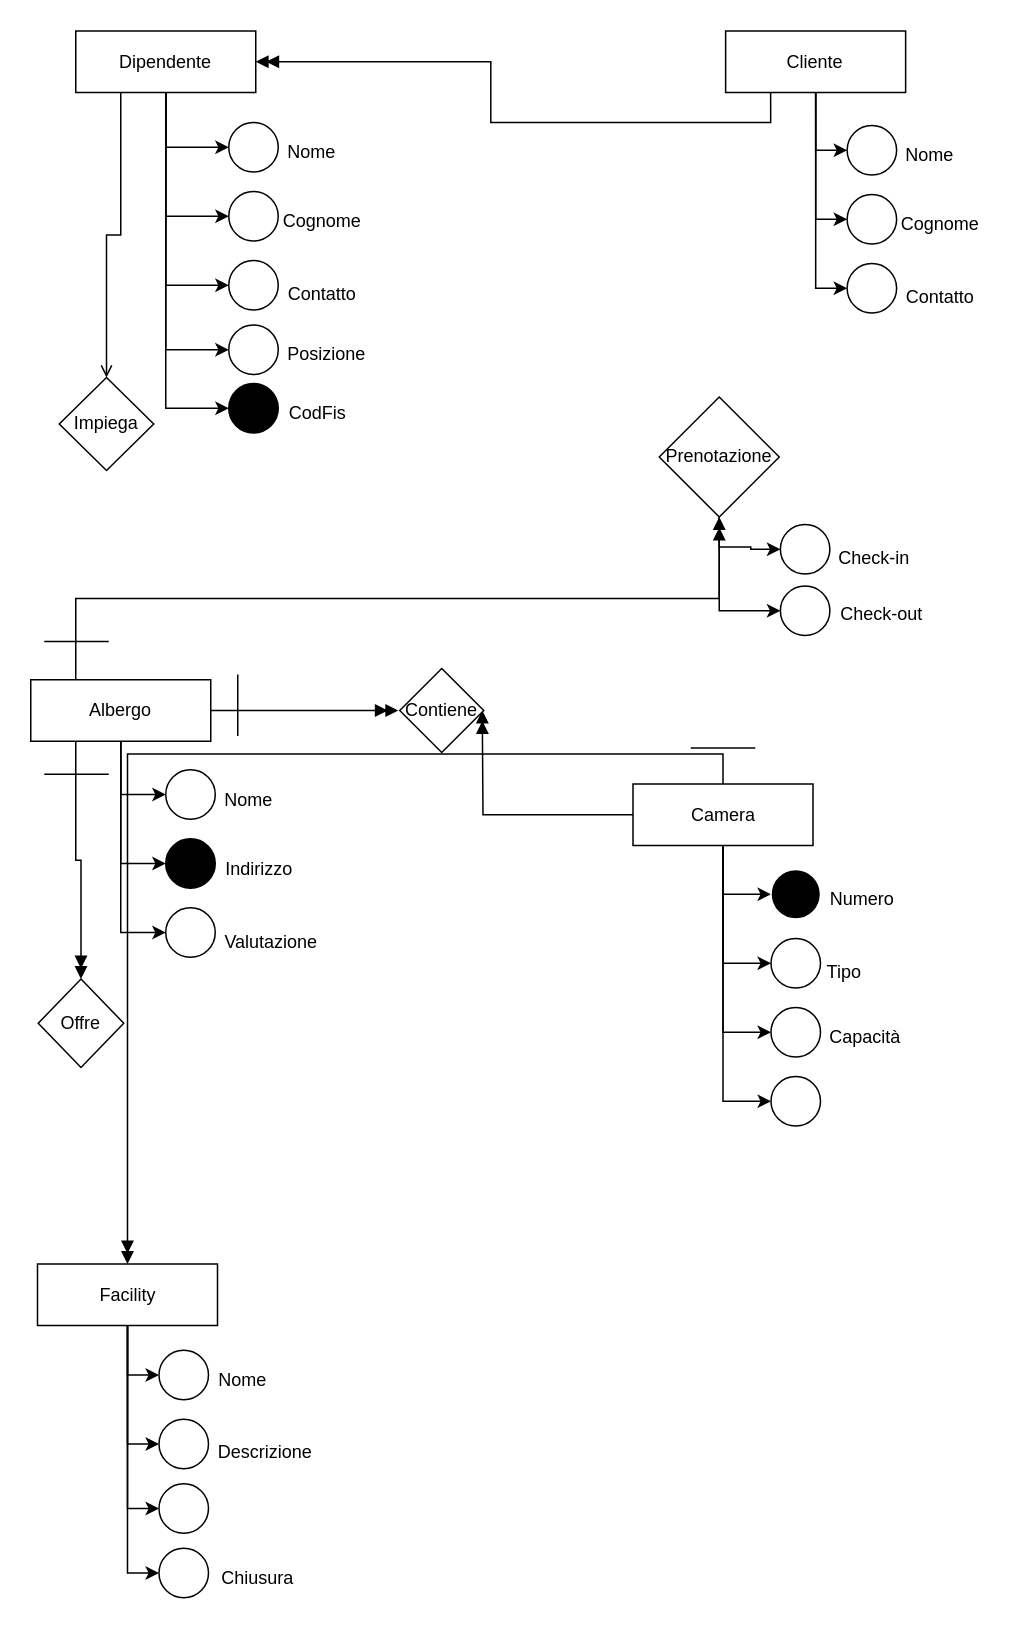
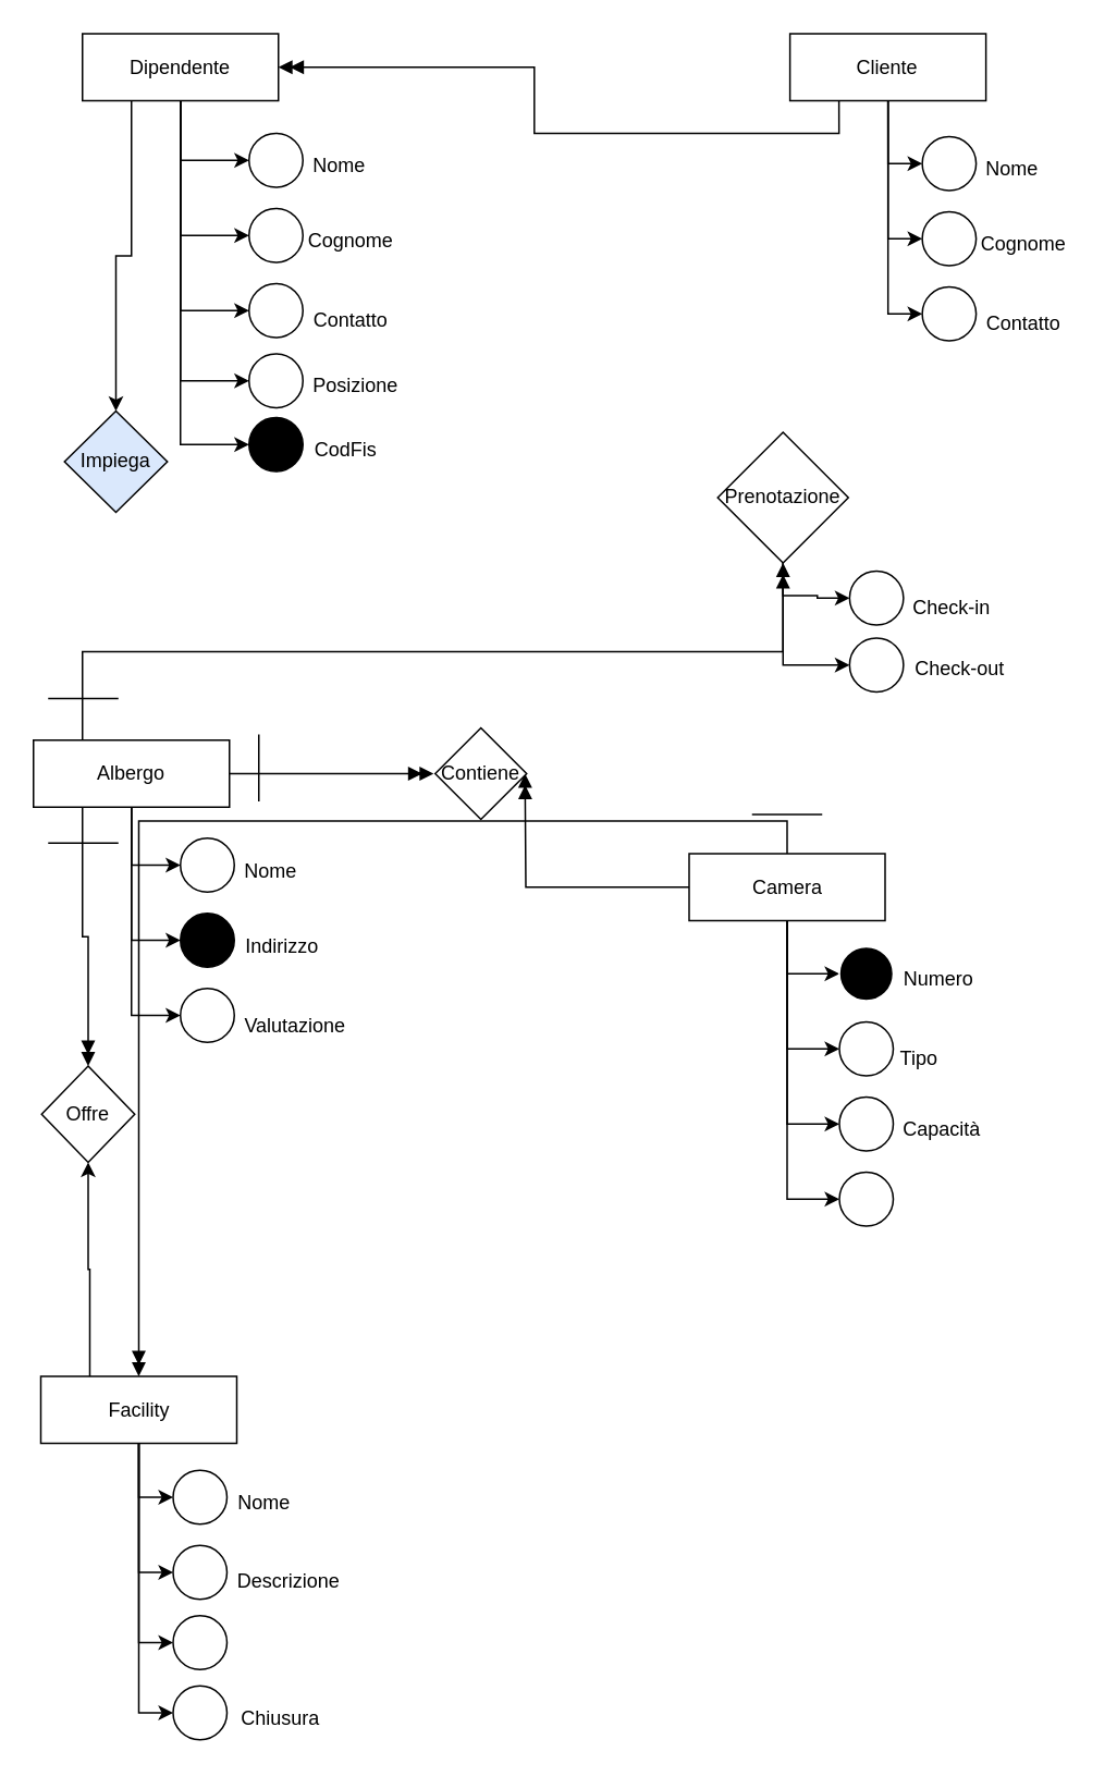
  <mxCell id="0" />
  <mxCell id="1" parent="0" />
  <mxCell id="2" style="edgeStyle=orthogonalEdgeStyle;rounded=0;orthogonalLoop=1;jettySize=auto;html=1;exitX=0.5;exitY=1;exitDx=0;exitDy=0;entryX=0;entryY=0.5;entryDx=0;entryDy=0;" edge="1" parent="1" source="8" target="33"><mxGeometry relative="1" as="geometry" /></mxCell>
  <mxCell id="3" style="edgeStyle=orthogonalEdgeStyle;rounded=0;orthogonalLoop=1;jettySize=auto;html=1;exitX=0.5;exitY=1;exitDx=0;exitDy=0;entryX=0;entryY=0.5;entryDx=0;entryDy=0;" edge="1" parent="1" source="8" target="35"><mxGeometry relative="1" as="geometry" /></mxCell>
  <mxCell id="4" style="edgeStyle=orthogonalEdgeStyle;rounded=0;orthogonalLoop=1;jettySize=auto;html=1;exitX=0.5;exitY=1;exitDx=0;exitDy=0;entryX=0;entryY=0.5;entryDx=0;entryDy=0;" edge="1" parent="1" source="8" target="37"><mxGeometry relative="1" as="geometry" /></mxCell>
  <mxCell id="5" style="edgeStyle=orthogonalEdgeStyle;rounded=0;orthogonalLoop=1;jettySize=auto;html=1;exitX=1;exitY=0.5;exitDx=0;exitDy=0;entryX=0;entryY=0.5;entryDx=0;entryDy=0;endArrow=doubleBlock;endFill=1;" edge="1" parent="1" source="8"><mxGeometry relative="1" as="geometry"><mxPoint x="265" y="473" as="targetPoint" /></mxGeometry></mxCell>
  <mxCell id="6" style="edgeStyle=orthogonalEdgeStyle;rounded=0;orthogonalLoop=1;jettySize=auto;html=1;exitX=0.25;exitY=1;exitDx=0;exitDy=0;entryX=0.5;entryY=0;entryDx=0;entryDy=0;endArrow=doubleBlock;endFill=1;" edge="1" parent="1" source="8" target="78"><mxGeometry relative="1" as="geometry" /></mxCell>
  <mxCell id="7" style="edgeStyle=orthogonalEdgeStyle;rounded=0;orthogonalLoop=1;jettySize=auto;html=1;exitX=0.25;exitY=0;exitDx=0;exitDy=0;endArrow=doubleBlock;endFill=1;" edge="1" parent="1" source="8" target="66"><mxGeometry relative="1" as="geometry" /></mxCell>
  <mxCell id="8" value="Albergo" style="rounded=0;whiteSpace=wrap;html=1;" vertex="1" parent="1"><mxGeometry x="20" y="452.5" width="120" height="41" as="geometry" /></mxCell>
  <mxCell id="9" style="edgeStyle=orthogonalEdgeStyle;rounded=0;orthogonalLoop=1;jettySize=auto;html=1;exitX=0.5;exitY=1;exitDx=0;exitDy=0;entryX=0;entryY=0.5;entryDx=0;entryDy=0;" edge="1" parent="1" source="14" target="39"><mxGeometry relative="1" as="geometry" /></mxCell>
  <mxCell id="10" style="edgeStyle=orthogonalEdgeStyle;rounded=0;orthogonalLoop=1;jettySize=auto;html=1;entryX=0;entryY=0.5;entryDx=0;entryDy=0;" edge="1" parent="1" source="14" target="41"><mxGeometry relative="1" as="geometry" /></mxCell>
  <mxCell id="11" style="edgeStyle=orthogonalEdgeStyle;rounded=0;orthogonalLoop=1;jettySize=auto;html=1;entryX=0;entryY=0.5;entryDx=0;entryDy=0;" edge="1" parent="1" source="14" target="43"><mxGeometry relative="1" as="geometry" /></mxCell>
  <mxCell id="12" style="edgeStyle=orthogonalEdgeStyle;rounded=0;orthogonalLoop=1;jettySize=auto;html=1;entryX=0;entryY=0.5;entryDx=0;entryDy=0;" edge="1" parent="1" source="14" target="45"><mxGeometry relative="1" as="geometry" /></mxCell>
  <mxCell id="13" style="edgeStyle=orthogonalEdgeStyle;rounded=0;orthogonalLoop=1;jettySize=auto;html=1;exitX=0;exitY=0.5;exitDx=0;exitDy=0;entryX=1;entryY=0.5;entryDx=0;entryDy=0;endArrow=doubleBlock;endFill=1;" edge="1" parent="1" source="14"><mxGeometry relative="1" as="geometry"><mxPoint x="321" y="473" as="targetPoint" /></mxGeometry></mxCell>
  <mxCell id="14" value="Camera" style="rounded=0;whiteSpace=wrap;html=1;" vertex="1" parent="1"><mxGeometry x="421.5" y="522" width="120" height="41" as="geometry" /></mxCell>
  <mxCell id="15" style="edgeStyle=orthogonalEdgeStyle;rounded=0;orthogonalLoop=1;jettySize=auto;html=1;exitX=0.5;exitY=1;exitDx=0;exitDy=0;entryX=0;entryY=0.5;entryDx=0;entryDy=0;" edge="1" parent="1" source="19" target="46"><mxGeometry relative="1" as="geometry" /></mxCell>
  <mxCell id="16" style="edgeStyle=orthogonalEdgeStyle;rounded=0;orthogonalLoop=1;jettySize=auto;html=1;entryX=0;entryY=0.5;entryDx=0;entryDy=0;" edge="1" parent="1" source="19" target="48"><mxGeometry relative="1" as="geometry" /></mxCell>
  <mxCell id="17" style="edgeStyle=orthogonalEdgeStyle;rounded=0;orthogonalLoop=1;jettySize=auto;html=1;entryX=0;entryY=0.5;entryDx=0;entryDy=0;" edge="1" parent="1" source="19" target="50"><mxGeometry relative="1" as="geometry" /></mxCell>
  <mxCell id="18" style="edgeStyle=orthogonalEdgeStyle;rounded=0;orthogonalLoop=1;jettySize=auto;html=1;exitX=0.25;exitY=1;exitDx=0;exitDy=0;endArrow=doubleBlock;endFill=1;" edge="1" parent="1" source="19" target="26"><mxGeometry relative="1" as="geometry" /></mxCell>
  <mxCell id="19" value="Cliente" style="rounded=0;whiteSpace=wrap;html=1;" vertex="1" parent="1"><mxGeometry x="483.25" y="20" width="120" height="41" as="geometry" /></mxCell>
  <mxCell id="20" style="edgeStyle=orthogonalEdgeStyle;rounded=0;orthogonalLoop=1;jettySize=auto;html=1;entryX=0;entryY=0.5;entryDx=0;entryDy=0;" edge="1" parent="1" source="26" target="56"><mxGeometry relative="1" as="geometry" /></mxCell>
  <mxCell id="21" style="edgeStyle=orthogonalEdgeStyle;rounded=0;orthogonalLoop=1;jettySize=auto;html=1;entryX=0;entryY=0.5;entryDx=0;entryDy=0;" edge="1" parent="1" source="26" target="58"><mxGeometry relative="1" as="geometry" /></mxCell>
  <mxCell id="22" style="edgeStyle=orthogonalEdgeStyle;rounded=0;orthogonalLoop=1;jettySize=auto;html=1;entryX=0;entryY=0.5;entryDx=0;entryDy=0;" edge="1" parent="1" source="26" target="60"><mxGeometry relative="1" as="geometry" /></mxCell>
  <mxCell id="23" style="edgeStyle=orthogonalEdgeStyle;rounded=0;orthogonalLoop=1;jettySize=auto;html=1;entryX=0;entryY=0.5;entryDx=0;entryDy=0;" edge="1" parent="1" source="26" target="62"><mxGeometry relative="1" as="geometry" /></mxCell>
- <mxCell id="24" style="edgeStyle=orthogonalEdgeStyle;rounded=0;orthogonalLoop=1;jettySize=auto;html=1;exitX=0.25;exitY=1;exitDx=0;exitDy=0;entryX=0.5;entryY=0;entryDx=0;entryDy=0;endArrow=open;" edge="1" parent="1" source="26" target="80"><mxGeometry relative="1" as="geometry" /></mxCell>
+ <mxCell id="24" style="edgeStyle=orthogonalEdgeStyle;rounded=0;orthogonalLoop=1;jettySize=auto;html=1;exitX=0.25;exitY=1;exitDx=0;exitDy=0;entryX=0.5;entryY=0;entryDx=0;entryDy=0;" edge="1" parent="1" source="26" target="80"><mxGeometry relative="1" as="geometry" /></mxCell>
  <mxCell id="25" style="edgeStyle=orthogonalEdgeStyle;rounded=0;orthogonalLoop=1;jettySize=auto;html=1;entryX=0;entryY=0.5;entryDx=0;entryDy=0;" edge="1" parent="1" source="26" target="82"><mxGeometry relative="1" as="geometry" /></mxCell>
  <mxCell id="26" value="Dipendente" style="rounded=0;whiteSpace=wrap;html=1;" vertex="1" parent="1"><mxGeometry x="50" y="20" width="120" height="41" as="geometry" /></mxCell>
  <mxCell id="27" style="edgeStyle=orthogonalEdgeStyle;rounded=0;orthogonalLoop=1;jettySize=auto;html=1;entryX=0;entryY=0.5;entryDx=0;entryDy=0;" edge="1" parent="1" source="32" target="67"><mxGeometry relative="1" as="geometry" /></mxCell>
  <mxCell id="28" style="edgeStyle=orthogonalEdgeStyle;rounded=0;orthogonalLoop=1;jettySize=auto;html=1;entryX=0;entryY=0.5;entryDx=0;entryDy=0;" edge="1" parent="1" source="32" target="69"><mxGeometry relative="1" as="geometry" /></mxCell>
  <mxCell id="29" style="edgeStyle=orthogonalEdgeStyle;rounded=0;orthogonalLoop=1;jettySize=auto;html=1;entryX=0;entryY=0.5;entryDx=0;entryDy=0;" edge="1" parent="1" source="32" target="71"><mxGeometry relative="1" as="geometry" /></mxCell>
  <mxCell id="30" style="edgeStyle=orthogonalEdgeStyle;rounded=0;orthogonalLoop=1;jettySize=auto;html=1;entryX=0;entryY=0.5;entryDx=0;entryDy=0;" edge="1" parent="1" source="32" target="72"><mxGeometry relative="1" as="geometry" /></mxCell>
+ <mxCell id="31" style="edgeStyle=orthogonalEdgeStyle;rounded=0;orthogonalLoop=1;jettySize=auto;html=1;exitX=0.25;exitY=0;exitDx=0;exitDy=0;entryX=0.5;entryY=1;entryDx=0;entryDy=0;" edge="1" parent="1" source="32" target="78"><mxGeometry relative="1" as="geometry" /></mxCell>
  <mxCell id="32" value="Facility" style="rounded=0;whiteSpace=wrap;html=1;" vertex="1" parent="1"><mxGeometry x="24.5" y="842" width="120" height="41" as="geometry" /></mxCell>
  <mxCell id="33" value="" style="ellipse;whiteSpace=wrap;html=1;aspect=fixed;" vertex="1" parent="1"><mxGeometry x="110" y="512.5" width="33" height="33" as="geometry" /></mxCell>
  <mxCell id="34" value="Nome" style="text;html=1;align=center;verticalAlign=middle;resizable=0;points=[];autosize=1;strokeColor=none;fillColor=none;" vertex="1" parent="1"><mxGeometry x="140" y="519.5" width="50" height="26" as="geometry" /></mxCell>
  <mxCell id="35" value="" style="ellipse;whiteSpace=wrap;html=1;aspect=fixed;fillColor=#000000;" vertex="1" parent="1"><mxGeometry x="110" y="558.5" width="33" height="33" as="geometry" /></mxCell>
  <mxCell id="36" value="Indirizzo" style="text;html=1;align=center;verticalAlign=middle;resizable=0;points=[];autosize=1;strokeColor=none;fillColor=none;" vertex="1" parent="1"><mxGeometry x="140" y="565.5" width="63" height="26" as="geometry" /></mxCell>
  <mxCell id="37" value="" style="ellipse;whiteSpace=wrap;html=1;aspect=fixed;" vertex="1" parent="1"><mxGeometry x="110" y="604.5" width="33" height="33" as="geometry" /></mxCell>
  <mxCell id="38" value="Valutazione" style="text;html=1;align=center;verticalAlign=middle;resizable=0;points=[];autosize=1;strokeColor=none;fillColor=none;" vertex="1" parent="1"><mxGeometry x="140" y="614.5" width="80" height="26" as="geometry" /></mxCell>
  <mxCell id="39" value="" style="ellipse;whiteSpace=wrap;html=1;aspect=fixed;fillColor=#000000;strokeColor=#FFFFFF;" vertex="1" parent="1"><mxGeometry x="513.5" y="579" width="33" height="33" as="geometry" /></mxCell>
  <mxCell id="40" value="Numero" style="text;html=1;align=center;verticalAlign=middle;resizable=0;points=[];autosize=1;strokeColor=none;fillColor=none;" vertex="1" parent="1"><mxGeometry x="543.5" y="586" width="61" height="26" as="geometry" /></mxCell>
  <mxCell id="41" value="" style="ellipse;whiteSpace=wrap;html=1;aspect=fixed;" vertex="1" parent="1"><mxGeometry x="513.5" y="625" width="33" height="33" as="geometry" /></mxCell>
  <mxCell id="42" value="Tipo" style="text;html=1;align=center;verticalAlign=middle;resizable=0;points=[];autosize=1;strokeColor=none;fillColor=none;" vertex="1" parent="1"><mxGeometry x="541.5" y="635" width="41" height="26" as="geometry" /></mxCell>
  <mxCell id="43" value="" style="ellipse;whiteSpace=wrap;html=1;aspect=fixed;" vertex="1" parent="1"><mxGeometry x="513.5" y="671" width="33" height="33" as="geometry" /></mxCell>
  <mxCell id="44" value="Capacità" style="text;html=1;align=center;verticalAlign=middle;resizable=0;points=[];autosize=1;strokeColor=none;fillColor=none;" vertex="1" parent="1"><mxGeometry x="543.5" y="678" width="65" height="26" as="geometry" /></mxCell>
  <mxCell id="45" value="" style="ellipse;whiteSpace=wrap;html=1;aspect=fixed;" vertex="1" parent="1"><mxGeometry x="513.5" y="717" width="33" height="33" as="geometry" /></mxCell>
  <mxCell id="46" value="" style="ellipse;whiteSpace=wrap;html=1;aspect=fixed;" vertex="1" parent="1"><mxGeometry x="564.25" y="83" width="33" height="33" as="geometry" /></mxCell>
  <mxCell id="47" value="Nome" style="text;html=1;align=center;verticalAlign=middle;resizable=0;points=[];autosize=1;strokeColor=none;fillColor=none;" vertex="1" parent="1"><mxGeometry x="594.25" y="90" width="50" height="26" as="geometry" /></mxCell>
  <mxCell id="48" value="" style="ellipse;whiteSpace=wrap;html=1;aspect=fixed;" vertex="1" parent="1"><mxGeometry x="564.25" y="129" width="33" height="33" as="geometry" /></mxCell>
  <mxCell id="49" value="Cognome" style="text;html=1;align=center;verticalAlign=middle;resizable=0;points=[];autosize=1;strokeColor=none;fillColor=none;" vertex="1" parent="1"><mxGeometry x="591.25" y="136" width="70" height="26" as="geometry" /></mxCell>
  <mxCell id="50" value="" style="ellipse;whiteSpace=wrap;html=1;aspect=fixed;" vertex="1" parent="1"><mxGeometry x="564.25" y="175" width="33" height="33" as="geometry" /></mxCell>
  <mxCell id="51" value="Contatto" style="text;html=1;align=center;verticalAlign=middle;resizable=0;points=[];autosize=1;strokeColor=none;fillColor=none;" vertex="1" parent="1"><mxGeometry x="594.75" y="185" width="63" height="26" as="geometry" /></mxCell>
  <mxCell id="52" value="" style="ellipse;whiteSpace=wrap;html=1;aspect=fixed;" vertex="1" parent="1"><mxGeometry x="519.75" y="349" width="33" height="33" as="geometry" /></mxCell>
  <mxCell id="53" value="Check-in" style="text;html=1;align=center;verticalAlign=middle;resizable=0;points=[];autosize=1;strokeColor=none;fillColor=none;" vertex="1" parent="1"><mxGeometry x="549.25" y="359" width="65" height="26" as="geometry" /></mxCell>
  <mxCell id="54" value="" style="ellipse;whiteSpace=wrap;html=1;aspect=fixed;" vertex="1" parent="1"><mxGeometry x="519.75" y="390" width="33" height="33" as="geometry" /></mxCell>
  <mxCell id="55" value="Check-out" style="text;html=1;align=center;verticalAlign=middle;resizable=0;points=[];autosize=1;strokeColor=none;fillColor=none;" vertex="1" parent="1"><mxGeometry x="550.25" y="395.5" width="73" height="26" as="geometry" /></mxCell>
  <mxCell id="56" value="" style="ellipse;whiteSpace=wrap;html=1;aspect=fixed;" vertex="1" parent="1"><mxGeometry x="152" y="81" width="33" height="33" as="geometry" /></mxCell>
  <mxCell id="57" value="Nome" style="text;html=1;align=center;verticalAlign=middle;resizable=0;points=[];autosize=1;strokeColor=none;fillColor=none;" vertex="1" parent="1"><mxGeometry x="182" y="88" width="50" height="26" as="geometry" /></mxCell>
  <mxCell id="58" value="" style="ellipse;whiteSpace=wrap;html=1;aspect=fixed;" vertex="1" parent="1"><mxGeometry x="152" y="127" width="33" height="33" as="geometry" /></mxCell>
  <mxCell id="59" value="Cognome" style="text;html=1;align=center;verticalAlign=middle;resizable=0;points=[];autosize=1;strokeColor=none;fillColor=none;" vertex="1" parent="1"><mxGeometry x="179" y="134" width="70" height="26" as="geometry" /></mxCell>
  <mxCell id="60" value="" style="ellipse;whiteSpace=wrap;html=1;aspect=fixed;" vertex="1" parent="1"><mxGeometry x="152" y="173" width="33" height="33" as="geometry" /></mxCell>
  <mxCell id="61" value="Contatto" style="text;html=1;align=center;verticalAlign=middle;resizable=0;points=[];autosize=1;strokeColor=none;fillColor=none;" vertex="1" parent="1"><mxGeometry x="182.5" y="183" width="63" height="26" as="geometry" /></mxCell>
  <mxCell id="62" value="" style="ellipse;whiteSpace=wrap;html=1;aspect=fixed;" vertex="1" parent="1"><mxGeometry x="152" y="216" width="33" height="33" as="geometry" /></mxCell>
  <mxCell id="63" value="Posizione" style="text;html=1;align=center;verticalAlign=middle;resizable=0;points=[];autosize=1;strokeColor=none;fillColor=none;" vertex="1" parent="1"><mxGeometry x="182" y="222.5" width="70" height="26" as="geometry" /></mxCell>
  <mxCell id="64" style="edgeStyle=orthogonalEdgeStyle;rounded=0;orthogonalLoop=1;jettySize=auto;html=1;exitX=0.5;exitY=1;exitDx=0;exitDy=0;entryX=0;entryY=0.5;entryDx=0;entryDy=0;" edge="1" parent="1" source="66" target="54"><mxGeometry relative="1" as="geometry" /></mxCell>
  <mxCell id="65" style="edgeStyle=orthogonalEdgeStyle;rounded=0;orthogonalLoop=1;jettySize=auto;html=1;entryX=0;entryY=0.5;entryDx=0;entryDy=0;" edge="1" parent="1" source="66" target="52"><mxGeometry relative="1" as="geometry"><Array as="points"><mxPoint x="479" y="364" /><mxPoint x="500" y="364" /><mxPoint x="500" y="366" /></Array></mxGeometry></mxCell>
  <mxCell id="66" value="Prenotazione" style="rhombus;whiteSpace=wrap;html=1;" vertex="1" parent="1"><mxGeometry x="439" y="264" width="80" height="80" as="geometry" /></mxCell>
  <mxCell id="67" value="" style="ellipse;whiteSpace=wrap;html=1;aspect=fixed;" vertex="1" parent="1"><mxGeometry x="105.5" y="899.5" width="33" height="33" as="geometry" /></mxCell>
  <mxCell id="68" value="Nome" style="text;html=1;align=center;verticalAlign=middle;resizable=0;points=[];autosize=1;strokeColor=none;fillColor=none;" vertex="1" parent="1"><mxGeometry x="135.5" y="906.5" width="50" height="26" as="geometry" /></mxCell>
  <mxCell id="69" value="" style="ellipse;whiteSpace=wrap;html=1;aspect=fixed;" vertex="1" parent="1"><mxGeometry x="105.5" y="945.5" width="33" height="33" as="geometry" /></mxCell>
  <mxCell id="70" value="Descrizione" style="text;html=1;align=center;verticalAlign=middle;resizable=0;points=[];autosize=1;strokeColor=none;fillColor=none;" vertex="1" parent="1"><mxGeometry x="135.5" y="954.5" width="81" height="26" as="geometry" /></mxCell>
  <mxCell id="71" value="" style="ellipse;whiteSpace=wrap;html=1;aspect=fixed;" vertex="1" parent="1"><mxGeometry x="105.5" y="988.5" width="33" height="33" as="geometry" /></mxCell>
  <mxCell id="72" value="" style="ellipse;whiteSpace=wrap;html=1;aspect=fixed;" vertex="1" parent="1"><mxGeometry x="105.5" y="1031.5" width="33" height="33" as="geometry" /></mxCell>
  <mxCell id="73" value="Chiusura" style="text;html=1;align=center;verticalAlign=middle;resizable=0;points=[];autosize=1;strokeColor=none;fillColor=none;" vertex="1" parent="1"><mxGeometry x="137.5" y="1038.5" width="66" height="26" as="geometry" /></mxCell>
  <mxCell id="74" value="Contiene" style="rhombus;whiteSpace=wrap;html=1;" vertex="1" parent="1"><mxGeometry x="266" y="445" width="56" height="56" as="geometry" /></mxCell>
  <mxCell id="75" value="" style="endArrow=none;html=1;rounded=0;" edge="1" parent="1"><mxGeometry width="50" height="50" relative="1" as="geometry"><mxPoint x="158" y="490" as="sourcePoint" /><mxPoint x="158" y="449" as="targetPoint" /></mxGeometry></mxCell>
  <mxCell id="76" style="edgeStyle=orthogonalEdgeStyle;rounded=0;orthogonalLoop=1;jettySize=auto;html=1;exitX=0.5;exitY=0;exitDx=0;exitDy=0;endArrow=doubleBlock;endFill=1;" edge="1" parent="1" source="14" target="32"><mxGeometry relative="1" as="geometry" /></mxCell>
  <mxCell id="77" value="" style="endArrow=none;html=1;rounded=0;" edge="1" parent="1"><mxGeometry width="50" height="50" relative="1" as="geometry"><mxPoint x="460" y="498" as="sourcePoint" /><mxPoint x="503" y="498" as="targetPoint" /></mxGeometry></mxCell>
  <mxCell id="78" value="Offre" style="rhombus;whiteSpace=wrap;html=1;" vertex="1" parent="1"><mxGeometry x="25" y="652" width="57" height="59" as="geometry" /></mxCell>
  <mxCell id="79" value="" style="endArrow=none;html=1;rounded=0;" edge="1" parent="1"><mxGeometry width="50" height="50" relative="1" as="geometry"><mxPoint x="29" y="515.5" as="sourcePoint" /><mxPoint x="72" y="515.5" as="targetPoint" /></mxGeometry></mxCell>
- <mxCell id="80" value="Impiega" style="rhombus;whiteSpace=wrap;html=1;" vertex="1" parent="1"><mxGeometry x="39" y="251" width="63" height="62" as="geometry" /></mxCell>
+ <mxCell id="80" value="Impiega" style="rhombus;whiteSpace=wrap;html=1;fillColor=#dae8fc;" vertex="1" parent="1"><mxGeometry x="39" y="251" width="63" height="62" as="geometry" /></mxCell>
  <mxCell id="81" value="" style="endArrow=none;html=1;rounded=0;" edge="1" parent="1"><mxGeometry width="50" height="50" relative="1" as="geometry"><mxPoint x="29" y="427" as="sourcePoint" /><mxPoint x="72" y="427" as="targetPoint" /></mxGeometry></mxCell>
  <mxCell id="82" value="" style="ellipse;whiteSpace=wrap;html=1;aspect=fixed;fillColor=#000000;" vertex="1" parent="1"><mxGeometry x="152" y="255" width="33" height="33" as="geometry" /></mxCell>
  <mxCell id="83" value="CodFis" style="text;html=1;align=center;verticalAlign=middle;resizable=0;points=[];autosize=1;strokeColor=none;fillColor=none;" vertex="1" parent="1"><mxGeometry x="182.5" y="262" width="56" height="26" as="geometry" /></mxCell>
